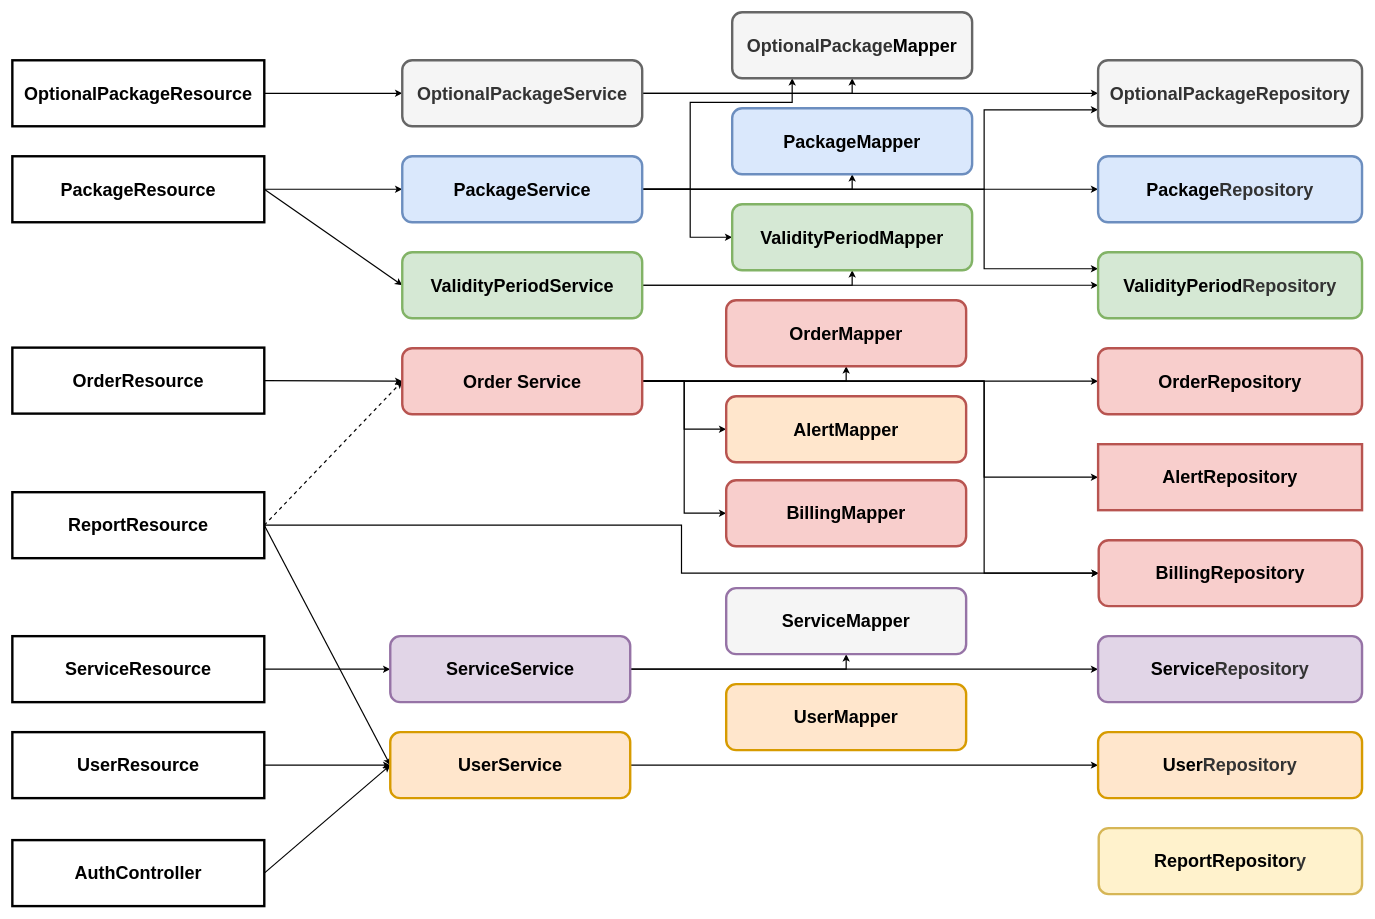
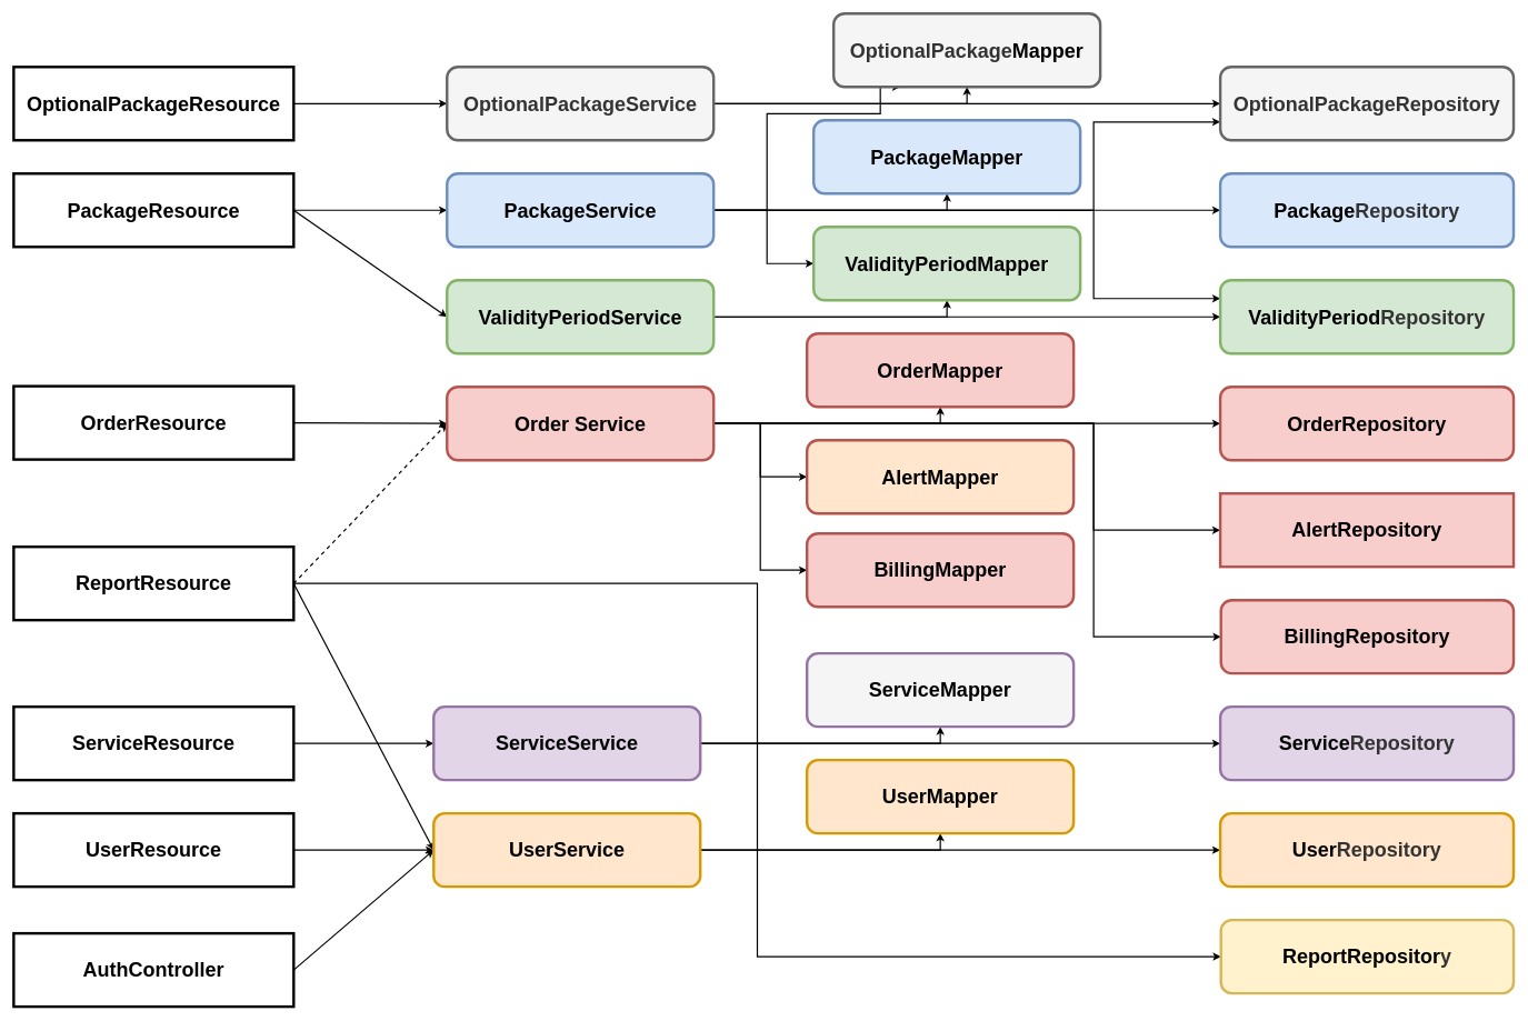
  <mxCell id="0" />
  <mxCell id="1" parent="0" />
  <mxCell id="2" style="rounded=0;orthogonalLoop=1;jettySize=auto;html=1;exitX=1;exitY=0.5;exitDx=0;exitDy=0;entryX=0;entryY=0.5;entryDx=0;entryDy=0;strokeWidth=2;fontStyle=1" edge="1" parent="1" source="3" target="35"><mxGeometry relative="1" as="geometry" /></mxCell>
  <mxCell id="3" value="OrderResource" style="rounded=0;whiteSpace=wrap;html=1;fontSize=30;fillColor=none;fontStyle=1;strokeWidth=4;" vertex="1" parent="1"><mxGeometry x="20" y="579" width="420" height="110" as="geometry" /></mxCell>
  <mxCell id="4" style="edgeStyle=none;rounded=0;orthogonalLoop=1;jettySize=auto;html=1;exitX=1;exitY=0.5;exitDx=0;exitDy=0;entryX=0;entryY=0.5;entryDx=0;entryDy=0;strokeWidth=2;fontStyle=1" edge="1" parent="1" source="7" target="38"><mxGeometry relative="1" as="geometry" /></mxCell>
  <mxCell id="5" style="edgeStyle=none;rounded=0;orthogonalLoop=1;jettySize=auto;html=1;exitX=1;exitY=0.5;exitDx=0;exitDy=0;entryX=0;entryY=0.5;entryDx=0;entryDy=0;strokeWidth=2;fontStyle=1;dashed=1;" edge="1" parent="1" source="7" target="35"><mxGeometry relative="1" as="geometry" /></mxCell>
- <mxCell id="6" style="edgeStyle=orthogonalEdgeStyle;rounded=0;orthogonalLoop=1;jettySize=auto;html=1;exitX=1;exitY=0.5;exitDx=0;exitDy=0;strokeWidth=2;fontStyle=1;" edge="1" parent="1" source="7" target="61"><mxGeometry relative="1" as="geometry" /></mxCell>
+ <mxCell id="6" style="edgeStyle=orthogonalEdgeStyle;rounded=0;orthogonalLoop=1;jettySize=auto;html=1;exitX=1;exitY=0.5;exitDx=0;exitDy=0;entryX=0;entryY=0.5;entryDx=0;entryDy=0;strokeWidth=2;fontStyle=1" edge="1" parent="1" source="7" target="42"><mxGeometry relative="1" as="geometry" /></mxCell>
  <mxCell id="7" value="ReportResource" style="rounded=0;whiteSpace=wrap;html=1;fontSize=30;fillColor=none;fontStyle=1;strokeWidth=4;" vertex="1" parent="1"><mxGeometry x="20" y="820" width="420" height="110" as="geometry" /></mxCell>
  <mxCell id="8" style="edgeStyle=none;rounded=0;orthogonalLoop=1;jettySize=auto;html=1;exitX=1;exitY=0.5;exitDx=0;exitDy=0;entryX=0;entryY=0.5;entryDx=0;entryDy=0;strokeWidth=2;fontStyle=1" edge="1" parent="1" source="9" target="38"><mxGeometry relative="1" as="geometry" /></mxCell>
  <mxCell id="9" value="UserResource" style="rounded=0;whiteSpace=wrap;html=1;fontSize=30;fillColor=none;fontStyle=1;strokeWidth=4;" vertex="1" parent="1"><mxGeometry x="20" y="1220" width="420" height="110" as="geometry" /></mxCell>
  <mxCell id="10" style="edgeStyle=none;rounded=0;orthogonalLoop=1;jettySize=auto;html=1;exitX=1;exitY=0.5;exitDx=0;exitDy=0;entryX=0;entryY=0.5;entryDx=0;entryDy=0;strokeWidth=2;fontStyle=1" edge="1" parent="1" source="11" target="41"><mxGeometry relative="1" as="geometry" /></mxCell>
  <mxCell id="11" value="ServiceResource" style="rounded=0;whiteSpace=wrap;html=1;fontSize=30;fillColor=none;fontStyle=1;strokeWidth=4;" vertex="1" parent="1"><mxGeometry x="20" y="1060" width="420" height="110" as="geometry" /></mxCell>
  <mxCell id="12" style="rounded=0;orthogonalLoop=1;jettySize=auto;html=1;exitX=1;exitY=0.5;exitDx=0;exitDy=0;entryX=0;entryY=0.5;entryDx=0;entryDy=0;strokeWidth=2;fontStyle=1" edge="1" parent="1" source="14" target="28"><mxGeometry relative="1" as="geometry" /></mxCell>
  <mxCell id="13" style="rounded=0;orthogonalLoop=1;jettySize=auto;html=1;exitX=1;exitY=0.5;exitDx=0;exitDy=0;entryX=0;entryY=0.5;entryDx=0;entryDy=0;strokeWidth=2;fontStyle=1" edge="1" parent="1" source="14" target="45"><mxGeometry relative="1" as="geometry" /></mxCell>
  <mxCell id="14" value="PackageResource" style="rounded=0;whiteSpace=wrap;html=1;fontSize=30;fillColor=none;fontStyle=1;strokeWidth=4;" vertex="1" parent="1"><mxGeometry x="20" y="260" width="420" height="110" as="geometry" /></mxCell>
  <mxCell id="15" style="rounded=0;orthogonalLoop=1;jettySize=auto;html=1;exitX=1;exitY=0.5;exitDx=0;exitDy=0;entryX=0;entryY=0.5;entryDx=0;entryDy=0;strokeWidth=2;fontStyle=1" edge="1" parent="1" source="16" target="21"><mxGeometry relative="1" as="geometry" /></mxCell>
  <mxCell id="16" value="&lt;span&gt;OptionalPackageResource&lt;br&gt;&lt;/span&gt;" style="rounded=0;whiteSpace=wrap;html=1;fontSize=30;fillColor=none;fontStyle=1;strokeWidth=4;" vertex="1" parent="1"><mxGeometry x="20" y="100" width="420" height="110" as="geometry" /></mxCell>
  <mxCell id="17" style="rounded=0;orthogonalLoop=1;jettySize=auto;html=1;exitX=1;exitY=0.5;exitDx=0;exitDy=0;entryX=0;entryY=0.5;entryDx=0;entryDy=0;strokeWidth=2;fontStyle=1" edge="1" parent="1" source="18" target="38"><mxGeometry relative="1" as="geometry" /></mxCell>
  <mxCell id="18" value="AuthController" style="rounded=0;whiteSpace=wrap;html=1;fontSize=30;fillColor=none;fontStyle=1;strokeWidth=4;" vertex="1" parent="1"><mxGeometry x="20" y="1400" width="420" height="110" as="geometry" /></mxCell>
  <mxCell id="19" style="edgeStyle=none;rounded=0;orthogonalLoop=1;jettySize=auto;html=1;exitX=1;exitY=0.5;exitDx=0;exitDy=0;entryX=0;entryY=0.5;entryDx=0;entryDy=0;strokeWidth=2;fontStyle=1" edge="1" parent="1" source="21" target="52"><mxGeometry relative="1" as="geometry" /></mxCell>
  <mxCell id="20" style="edgeStyle=orthogonalEdgeStyle;rounded=0;orthogonalLoop=1;jettySize=auto;html=1;exitX=1;exitY=0.5;exitDx=0;exitDy=0;entryX=0.5;entryY=1;entryDx=0;entryDy=0;strokeWidth=2;fontStyle=1" edge="1" parent="1" source="21" target="46"><mxGeometry relative="1" as="geometry" /></mxCell>
  <mxCell id="21" value="OptionalPackageService" style="rounded=1;whiteSpace=wrap;html=1;fontSize=30;fillColor=#f5f5f5;strokeColor=#666666;fontColor=#333333;fontStyle=1;strokeWidth=4;" vertex="1" parent="1"><mxGeometry x="670" y="100" width="400" height="110" as="geometry" /></mxCell>
  <mxCell id="22" style="edgeStyle=orthogonalEdgeStyle;rounded=0;orthogonalLoop=1;jettySize=auto;html=1;exitX=1;exitY=0.5;exitDx=0;exitDy=0;entryX=0;entryY=0.5;entryDx=0;entryDy=0;strokeWidth=2;fontStyle=1" edge="1" parent="1" source="28" target="53"><mxGeometry relative="1" as="geometry" /></mxCell>
  <mxCell id="23" style="edgeStyle=orthogonalEdgeStyle;rounded=0;orthogonalLoop=1;jettySize=auto;html=1;exitX=1;exitY=0.5;exitDx=0;exitDy=0;entryX=0.5;entryY=1;entryDx=0;entryDy=0;strokeWidth=2;fontStyle=1" edge="1" parent="1" source="28" target="47"><mxGeometry relative="1" as="geometry" /></mxCell>
  <mxCell id="24" style="edgeStyle=orthogonalEdgeStyle;rounded=0;orthogonalLoop=1;jettySize=auto;html=1;exitX=1;exitY=0.5;exitDx=0;exitDy=0;entryX=0.25;entryY=1;entryDx=0;entryDy=0;strokeWidth=2;fontStyle=1" edge="1" parent="1" source="28" target="46"><mxGeometry relative="1" as="geometry"><Array as="points"><mxPoint x="1150" y="315" /><mxPoint x="1150" y="170" /><mxPoint x="1320" y="170" /></Array></mxGeometry></mxCell>
  <mxCell id="25" style="edgeStyle=orthogonalEdgeStyle;rounded=0;orthogonalLoop=1;jettySize=auto;html=1;exitX=1;exitY=0.5;exitDx=0;exitDy=0;entryX=0;entryY=0.75;entryDx=0;entryDy=0;strokeWidth=2;fontStyle=1" edge="1" parent="1" source="28" target="52"><mxGeometry relative="1" as="geometry"><Array as="points"><mxPoint x="1640" y="315" /><mxPoint x="1640" y="183" /></Array></mxGeometry></mxCell>
  <mxCell id="26" style="edgeStyle=orthogonalEdgeStyle;rounded=0;orthogonalLoop=1;jettySize=auto;html=1;exitX=1;exitY=0.5;exitDx=0;exitDy=0;entryX=0;entryY=0.5;entryDx=0;entryDy=0;strokeWidth=2;fontStyle=1" edge="1" parent="1" source="28" target="51"><mxGeometry relative="1" as="geometry"><Array as="points"><mxPoint x="1150" y="315" /><mxPoint x="1150" y="395" /></Array></mxGeometry></mxCell>
  <mxCell id="27" style="edgeStyle=orthogonalEdgeStyle;rounded=0;orthogonalLoop=1;jettySize=auto;html=1;exitX=1;exitY=0.5;exitDx=0;exitDy=0;entryX=0;entryY=0.25;entryDx=0;entryDy=0;strokeWidth=2;fontStyle=1" edge="1" parent="1" source="28" target="54"><mxGeometry relative="1" as="geometry"><Array as="points"><mxPoint x="1640" y="315" /><mxPoint x="1640" y="448" /></Array></mxGeometry></mxCell>
  <mxCell id="28" value="PackageService" style="rounded=1;whiteSpace=wrap;html=1;fontSize=30;fillColor=#dae8fc;strokeColor=#6c8ebf;fontStyle=1;strokeWidth=4;" vertex="1" parent="1"><mxGeometry x="670" y="260" width="400" height="110" as="geometry" /></mxCell>
  <mxCell id="29" style="edgeStyle=orthogonalEdgeStyle;rounded=0;orthogonalLoop=1;jettySize=auto;html=1;exitX=1;exitY=0.5;exitDx=0;exitDy=0;strokeWidth=2;fontStyle=1" edge="1" parent="1" source="35" target="57"><mxGeometry relative="1" as="geometry" /></mxCell>
  <mxCell id="30" style="edgeStyle=orthogonalEdgeStyle;rounded=0;orthogonalLoop=1;jettySize=auto;html=1;exitX=1;exitY=0.5;exitDx=0;exitDy=0;entryX=0.5;entryY=1;entryDx=0;entryDy=0;strokeWidth=2;fontStyle=1" edge="1" parent="1" source="35" target="48"><mxGeometry relative="1" as="geometry" /></mxCell>
  <mxCell id="31" style="edgeStyle=orthogonalEdgeStyle;rounded=0;orthogonalLoop=1;jettySize=auto;html=1;exitX=1;exitY=0.5;exitDx=0;exitDy=0;entryX=0;entryY=0.5;entryDx=0;entryDy=0;strokeWidth=2;fontStyle=1" edge="1" parent="1" source="35" target="58"><mxGeometry relative="1" as="geometry" /></mxCell>
  <mxCell id="32" style="edgeStyle=orthogonalEdgeStyle;rounded=0;orthogonalLoop=1;jettySize=auto;html=1;exitX=1;exitY=0.5;exitDx=0;exitDy=0;entryX=0;entryY=0.5;entryDx=0;entryDy=0;strokeWidth=2;fontStyle=1" edge="1" parent="1" source="35" target="59"><mxGeometry relative="1" as="geometry" /></mxCell>
  <mxCell id="33" style="edgeStyle=orthogonalEdgeStyle;rounded=0;orthogonalLoop=1;jettySize=auto;html=1;exitX=1;exitY=0.5;exitDx=0;exitDy=0;entryX=0;entryY=0.5;entryDx=0;entryDy=0;strokeWidth=2;fontStyle=1" edge="1" parent="1" source="35" target="60"><mxGeometry relative="1" as="geometry"><Array as="points"><mxPoint x="1640" y="635" /><mxPoint x="1640" y="795" /></Array></mxGeometry></mxCell>
  <mxCell id="34" style="edgeStyle=orthogonalEdgeStyle;rounded=0;orthogonalLoop=1;jettySize=auto;html=1;exitX=1;exitY=0.5;exitDx=0;exitDy=0;entryX=0;entryY=0.5;entryDx=0;entryDy=0;strokeWidth=2;fontStyle=1" edge="1" parent="1" source="35" target="61"><mxGeometry relative="1" as="geometry"><Array as="points"><mxPoint x="1640" y="635" /><mxPoint x="1640" y="955" /></Array></mxGeometry></mxCell>
  <mxCell id="35" value="Order Service" style="rounded=1;whiteSpace=wrap;html=1;fontSize=30;fillColor=#f8cecc;strokeColor=#b85450;fontStyle=1;strokeWidth=4;" vertex="1" parent="1"><mxGeometry x="670" y="580" width="400" height="110" as="geometry" /></mxCell>
  <mxCell id="36" style="edgeStyle=orthogonalEdgeStyle;rounded=0;orthogonalLoop=1;jettySize=auto;html=1;exitX=1;exitY=0.5;exitDx=0;exitDy=0;entryX=0;entryY=0.5;entryDx=0;entryDy=0;strokeWidth=2;fontStyle=1" edge="1" parent="1" source="38" target="55"><mxGeometry relative="1" as="geometry" /></mxCell>
+ <mxCell id="37" style="edgeStyle=orthogonalEdgeStyle;rounded=0;orthogonalLoop=1;jettySize=auto;html=1;exitX=1;exitY=0.5;exitDx=0;exitDy=0;entryX=0.5;entryY=1;entryDx=0;entryDy=0;strokeWidth=2;fontStyle=1" edge="1" parent="1" source="38" target="49"><mxGeometry relative="1" as="geometry" /></mxCell>
  <mxCell id="38" value="UserService" style="rounded=1;whiteSpace=wrap;html=1;fontSize=30;fillColor=#ffe6cc;strokeColor=#d79b00;fontStyle=1;strokeWidth=4;" vertex="1" parent="1"><mxGeometry x="650" y="1220" width="400" height="110" as="geometry" /></mxCell>
  <mxCell id="39" style="edgeStyle=orthogonalEdgeStyle;rounded=0;orthogonalLoop=1;jettySize=auto;html=1;exitX=1;exitY=0.5;exitDx=0;exitDy=0;entryX=0;entryY=0.5;entryDx=0;entryDy=0;strokeWidth=2;fontStyle=1" edge="1" parent="1" source="41" target="56"><mxGeometry relative="1" as="geometry" /></mxCell>
  <mxCell id="40" style="edgeStyle=orthogonalEdgeStyle;rounded=0;orthogonalLoop=1;jettySize=auto;html=1;exitX=1;exitY=0.5;exitDx=0;exitDy=0;entryX=0.5;entryY=1;entryDx=0;entryDy=0;strokeWidth=2;fontStyle=1" edge="1" parent="1" source="41" target="50"><mxGeometry relative="1" as="geometry" /></mxCell>
  <mxCell id="41" value="ServiceService" style="rounded=1;whiteSpace=wrap;html=1;fontSize=30;fillColor=#e1d5e7;strokeColor=#9673a6;fontStyle=1;strokeWidth=4;" vertex="1" parent="1"><mxGeometry x="650" y="1060" width="400" height="110" as="geometry" /></mxCell>
  <mxCell id="42" value="ReportRepositor&lt;span style=&quot;color: rgb(51 , 51 , 51)&quot;&gt;y&lt;/span&gt;" style="rounded=1;whiteSpace=wrap;html=1;fontSize=30;fillColor=#fff2cc;strokeColor=#d6b656;fontStyle=1;strokeWidth=4;" vertex="1" parent="1"><mxGeometry x="1831" y="1380" width="439" height="110" as="geometry" /></mxCell>
  <mxCell id="43" style="edgeStyle=none;rounded=0;orthogonalLoop=1;jettySize=auto;html=1;exitX=1;exitY=0.5;exitDx=0;exitDy=0;entryX=0;entryY=0.5;entryDx=0;entryDy=0;strokeWidth=2;fontStyle=1" edge="1" parent="1" source="45" target="54"><mxGeometry relative="1" as="geometry" /></mxCell>
  <mxCell id="44" style="edgeStyle=orthogonalEdgeStyle;rounded=0;orthogonalLoop=1;jettySize=auto;html=1;exitX=1;exitY=0.5;exitDx=0;exitDy=0;entryX=0.5;entryY=1;entryDx=0;entryDy=0;strokeWidth=2;fontStyle=1" edge="1" parent="1" source="45" target="51"><mxGeometry relative="1" as="geometry" /></mxCell>
  <mxCell id="45" value="ValidityPeriodService" style="rounded=1;whiteSpace=wrap;html=1;fontSize=30;fillColor=#d5e8d4;strokeColor=#82b366;fontStyle=1;strokeWidth=4;" vertex="1" parent="1"><mxGeometry x="670" y="420" width="400" height="110" as="geometry" /></mxCell>
- <mxCell id="46" value="OptionalPackage&lt;span style=&quot;color: rgb(0 , 0 , 0)&quot;&gt;Mapper&lt;/span&gt;" style="rounded=1;whiteSpace=wrap;html=1;fontSize=30;fillColor=#f5f5f5;strokeColor=#666666;fontColor=#333333;fontStyle=1;strokeWidth=4;" vertex="1" parent="1"><mxGeometry x="1220" y="20" width="400" height="110" as="geometry" /></mxCell>
+ <mxCell id="46" value="OptionalPackage&lt;span style=&quot;color: rgb(0 , 0 , 0)&quot;&gt;Mapper&lt;/span&gt;" style="rounded=1;whiteSpace=wrap;html=1;fontSize=30;fillColor=#f5f5f5;strokeColor=#666666;fontColor=#333333;fontStyle=1;strokeWidth=4;" vertex="1" parent="1"><mxGeometry x="1250" y="20" width="400" height="110" as="geometry" /></mxCell>
  <mxCell id="47" value="PackageMapper" style="rounded=1;whiteSpace=wrap;html=1;fontSize=30;fillColor=#dae8fc;strokeColor=#6c8ebf;fontStyle=1;strokeWidth=4;" vertex="1" parent="1"><mxGeometry x="1220" y="180" width="400" height="110" as="geometry" /></mxCell>
  <mxCell id="48" value="OrderMapper" style="rounded=1;whiteSpace=wrap;html=1;fontSize=30;fillColor=#f8cecc;strokeColor=#b85450;fontStyle=1;strokeWidth=4;" vertex="1" parent="1"><mxGeometry x="1210" y="500" width="400" height="110" as="geometry" /></mxCell>
  <mxCell id="49" value="UserMapper" style="rounded=1;whiteSpace=wrap;html=1;fontSize=30;fillColor=#ffe6cc;strokeColor=#d79b00;fontStyle=1;strokeWidth=4;" vertex="1" parent="1"><mxGeometry x="1210" y="1140" width="400" height="110" as="geometry" /></mxCell>
  <mxCell id="50" value="ServiceMapper" style="rounded=1;whiteSpace=wrap;html=1;fontSize=30;fillColor=#f5f5f5;strokeColor=#9673a6;fontStyle=1;strokeWidth=4;" vertex="1" parent="1"><mxGeometry x="1210" y="980" width="400" height="110" as="geometry" /></mxCell>
  <mxCell id="51" value="ValidityPeriodMapper" style="rounded=1;whiteSpace=wrap;html=1;fontSize=30;fillColor=#d5e8d4;strokeColor=#82b366;fontStyle=1;strokeWidth=4;" vertex="1" parent="1"><mxGeometry x="1220" y="340" width="400" height="110" as="geometry" /></mxCell>
  <mxCell id="52" value="OptionalPackageRepository" style="rounded=1;whiteSpace=wrap;html=1;fontSize=30;fillColor=#f5f5f5;strokeColor=#666666;fontColor=#333333;fontStyle=1;strokeWidth=4;" vertex="1" parent="1"><mxGeometry x="1830" y="100" width="440" height="110" as="geometry" /></mxCell>
  <mxCell id="53" value="Package&lt;span style=&quot;color: rgb(51 , 51 , 51)&quot;&gt;Repository&lt;/span&gt;" style="rounded=1;whiteSpace=wrap;html=1;fontSize=30;fillColor=#dae8fc;strokeColor=#6c8ebf;fontStyle=1;strokeWidth=4;" vertex="1" parent="1"><mxGeometry x="1830" y="260" width="440" height="110" as="geometry" /></mxCell>
  <mxCell id="54" value="ValidityPeriod&lt;span style=&quot;color: rgb(51 , 51 , 51)&quot;&gt;Repository&lt;/span&gt;" style="rounded=1;whiteSpace=wrap;html=1;fontSize=30;fillColor=#d5e8d4;strokeColor=#82b366;fontStyle=1;strokeWidth=4;" vertex="1" parent="1"><mxGeometry x="1830" y="420" width="440" height="110" as="geometry" /></mxCell>
  <mxCell id="55" value="User&lt;span style=&quot;color: rgb(51 , 51 , 51)&quot;&gt;Repository&lt;/span&gt;" style="rounded=1;whiteSpace=wrap;html=1;fontSize=30;fillColor=#ffe6cc;strokeColor=#d79b00;fontStyle=1;strokeWidth=4;" vertex="1" parent="1"><mxGeometry x="1830" y="1220" width="440" height="110" as="geometry" /></mxCell>
  <mxCell id="56" value="Service&lt;span style=&quot;color: rgb(51 , 51 , 51)&quot;&gt;Repository&lt;/span&gt;" style="rounded=1;whiteSpace=wrap;html=1;fontSize=30;fillColor=#e1d5e7;strokeColor=#9673a6;fontStyle=1;strokeWidth=4;" vertex="1" parent="1"><mxGeometry x="1830" y="1060" width="440" height="110" as="geometry" /></mxCell>
  <mxCell id="57" value="OrderRepository" style="rounded=1;whiteSpace=wrap;html=1;fontSize=30;fillColor=#f8cecc;strokeColor=#b85450;fontStyle=1;strokeWidth=4;" vertex="1" parent="1"><mxGeometry x="1830" y="580" width="440" height="110" as="geometry" /></mxCell>
  <mxCell id="58" value="AlertMapper" style="rounded=1;whiteSpace=wrap;html=1;fontSize=30;fillColor=#ffe6cc;strokeColor=#b85450;fontStyle=1;strokeWidth=4;" vertex="1" parent="1"><mxGeometry x="1210" y="660" width="400" height="110" as="geometry" /></mxCell>
  <mxCell id="59" value="BillingMapper" style="rounded=1;whiteSpace=wrap;html=1;fontSize=30;fillColor=#f8cecc;strokeColor=#b85450;fontStyle=1;strokeWidth=4;" vertex="1" parent="1"><mxGeometry x="1210" y="800" width="400" height="110" as="geometry" /></mxCell>
  <mxCell id="60" value="AlertRepository" style="whiteSpace=wrap;html=1;fontSize=30;fillColor=#f8cecc;strokeColor=#b85450;fontStyle=1;strokeWidth=4;rounded=0;" vertex="1" parent="1"><mxGeometry x="1830" y="740" width="440" height="110" as="geometry" /></mxCell>
  <mxCell id="61" value="BillingRepository" style="rounded=1;whiteSpace=wrap;html=1;fontSize=30;fillColor=#f8cecc;strokeColor=#b85450;fontStyle=1;strokeWidth=4;" vertex="1" parent="1"><mxGeometry x="1831" y="900" width="439" height="110" as="geometry" /></mxCell>
